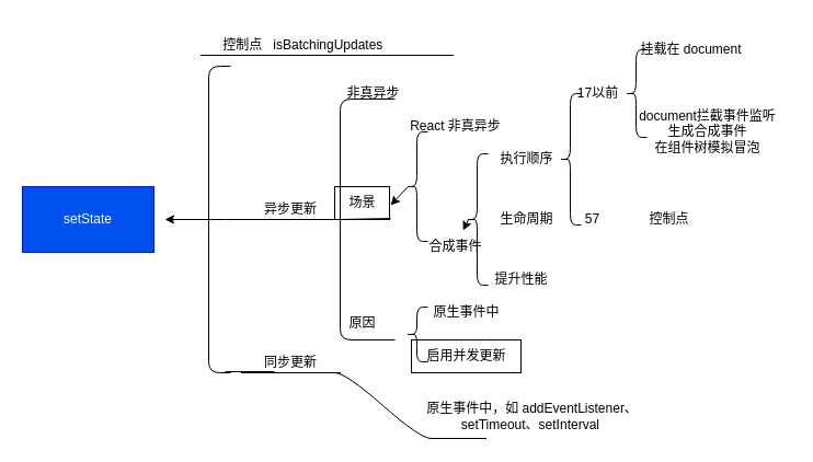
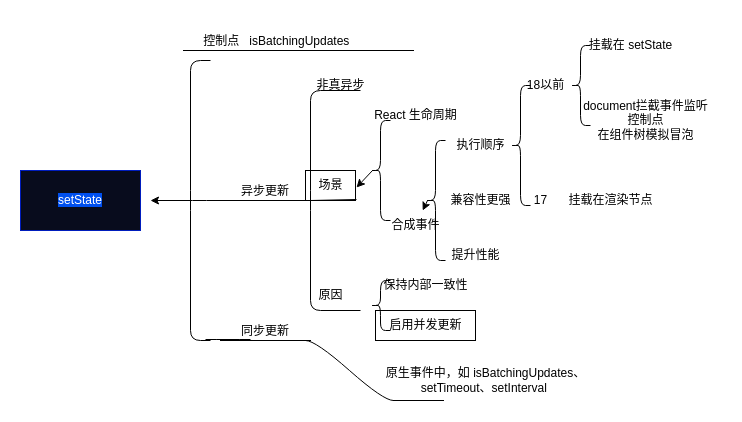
  <mxCell id="0" />
  <mxCell id="1" parent="0" />
- <mxCell id="2" value="&lt;font style=&quot;background-color: rgb(0, 80, 239);&quot;&gt;setState&lt;/font&gt;" style="rounded=0;whiteSpace=wrap;html=1;fillColor=#0050ef;strokeColor=#001DBC;fontColor=#ffffff;" vertex="1" parent="1"><mxGeometry x="20" y="170" width="120" height="60" as="geometry" /></mxCell>
+ <mxCell id="2" value="&lt;font style=&quot;background-color: rgb(0, 80, 239);&quot;&gt;setState&lt;/font&gt;" style="rounded=0;whiteSpace=wrap;html=1;fillColor=#080c1d;strokeColor=#001DBC;fontColor=#ffffff;" vertex="1" parent="1"><mxGeometry x="20" y="170" width="120" height="60" as="geometry" /></mxCell>
  <mxCell id="3" style="edgeStyle=none;html=1;exitX=0.1;exitY=0.5;exitDx=0;exitDy=0;exitPerimeter=0;strokeColor=#000000;" edge="1" parent="1" source="4"><mxGeometry relative="1" as="geometry"><mxPoint x="150" y="200" as="targetPoint" /></mxGeometry></mxCell>
  <mxCell id="4" value="" style="shape=curlyBracket;whiteSpace=wrap;html=1;rounded=1;labelPosition=left;verticalLabelPosition=middle;align=right;verticalAlign=middle;size=0;strokeColor=#000000;" vertex="1" parent="1"><mxGeometry x="190" y="60" width="20" height="280" as="geometry" /></mxCell>
  <mxCell id="5" value="&lt;font color=&quot;#000000&quot;&gt;控制点&amp;nbsp; &amp;nbsp;isBatchingUpdates&amp;nbsp; &amp;nbsp; &amp;nbsp; &amp;nbsp; &amp;nbsp; &amp;nbsp; &amp;nbsp;&lt;/font&gt;" style="whiteSpace=wrap;html=1;shape=partialRectangle;top=0;left=0;bottom=1;right=0;points=[[0,1],[1,1]];fillColor=none;align=center;verticalAlign=bottom;routingCenterY=0.5;snapToPoint=1;recursiveResize=0;autosize=1;treeFolding=1;treeMoving=1;newEdgeStyle={&quot;edgeStyle&quot;:&quot;entityRelationEdgeStyle&quot;,&quot;startArrow&quot;:&quot;none&quot;,&quot;endArrow&quot;:&quot;none&quot;,&quot;segment&quot;:10,&quot;curved&quot;:1,&quot;sourcePerimeterSpacing&quot;:0,&quot;targetPerimeterSpacing&quot;:0};strokeColor=#000000;" vertex="1" parent="1"><mxGeometry x="183" y="20" width="230" height="30" as="geometry" /></mxCell>
  <mxCell id="6" value="&lt;font color=&quot;#000000&quot;&gt;异步更新&lt;/font&gt;" style="whiteSpace=wrap;html=1;shape=partialRectangle;top=0;left=0;bottom=1;right=0;points=[[0,1],[1,1]];fillColor=none;align=center;verticalAlign=bottom;routingCenterY=0.5;snapToPoint=1;recursiveResize=0;autosize=1;treeFolding=1;treeMoving=1;newEdgeStyle={&quot;edgeStyle&quot;:&quot;entityRelationEdgeStyle&quot;,&quot;startArrow&quot;:&quot;none&quot;,&quot;endArrow&quot;:&quot;none&quot;,&quot;segment&quot;:10,&quot;curved&quot;:1,&quot;sourcePerimeterSpacing&quot;:0,&quot;targetPerimeterSpacing&quot;:0};strokeColor=#000000;" vertex="1" parent="1"><mxGeometry x="220" y="170" width="90" height="30" as="geometry" /></mxCell>
  <mxCell id="7" value="" style="edgeStyle=entityRelationEdgeStyle;startArrow=none;endArrow=none;segment=10;curved=1;sourcePerimeterSpacing=0;targetPerimeterSpacing=0;exitX=0.1;exitY=0.5;exitDx=0;exitDy=0;exitPerimeter=0;strokeColor=#000000;" edge="1" target="6" parent="1" source="4"><mxGeometry relative="1" as="geometry"><mxPoint x="290" y="220" as="sourcePoint" /></mxGeometry></mxCell>
  <mxCell id="8" value="&lt;font color=&quot;#000000&quot;&gt;同步更新&lt;/font&gt;" style="whiteSpace=wrap;html=1;shape=partialRectangle;top=0;left=0;bottom=1;right=0;points=[[0,1],[1,1]];fillColor=none;align=center;verticalAlign=bottom;routingCenterY=0.5;snapToPoint=1;recursiveResize=0;autosize=1;treeFolding=1;treeMoving=1;newEdgeStyle={&quot;edgeStyle&quot;:&quot;entityRelationEdgeStyle&quot;,&quot;startArrow&quot;:&quot;none&quot;,&quot;endArrow&quot;:&quot;none&quot;,&quot;segment&quot;:10,&quot;curved&quot;:1,&quot;sourcePerimeterSpacing&quot;:0,&quot;targetPerimeterSpacing&quot;:0};strokeColor=#000000;" vertex="1" parent="1"><mxGeometry x="220" y="310" width="90" height="30" as="geometry" /></mxCell>
  <mxCell id="9" value="" style="edgeStyle=entityRelationEdgeStyle;startArrow=none;endArrow=none;segment=10;curved=1;sourcePerimeterSpacing=0;targetPerimeterSpacing=0;strokeColor=#000000;" edge="1" parent="1"><mxGeometry relative="1" as="geometry"><mxPoint x="205" y="339" as="sourcePoint" /><mxPoint x="250" y="339" as="targetPoint" /></mxGeometry></mxCell>
  <mxCell id="10" style="edgeStyle=entityRelationEdgeStyle;html=1;startArrow=none;endArrow=none;segment=10;curved=1;sourcePerimeterSpacing=0;targetPerimeterSpacing=0;exitX=1;exitY=1;exitDx=0;exitDy=0;entryX=0.689;entryY=1;entryDx=0;entryDy=0;entryPerimeter=0;strokeColor=#000000;" edge="1" parent="1" source="8" target="8"><mxGeometry relative="1" as="geometry" /></mxCell>
  <mxCell id="11" value="" style="shape=curlyBracket;whiteSpace=wrap;html=1;rounded=1;labelPosition=left;verticalLabelPosition=middle;align=right;verticalAlign=middle;size=0;strokeColor=#000000;" vertex="1" parent="1"><mxGeometry x="310" y="90" width="50" height="220" as="geometry" /></mxCell>
  <mxCell id="12" value="&lt;font color=&quot;#000000&quot;&gt;非真异步&lt;/font&gt;" style="text;html=1;align=center;verticalAlign=middle;resizable=0;points=[];autosize=1;strokeColor=none;fillColor=none;" vertex="1" parent="1"><mxGeometry x="305" y="70" width="70" height="30" as="geometry" /></mxCell>
  <mxCell id="13" value="" style="endArrow=none;html=1;entryX=1.02;entryY=0.967;entryDx=0;entryDy=0;entryPerimeter=0;" edge="1" parent="1" target="14"><mxGeometry width="50" height="50" relative="1" as="geometry"><mxPoint x="310" y="200" as="sourcePoint" /><mxPoint x="370" y="200" as="targetPoint" /></mxGeometry></mxCell>
  <mxCell id="14" value="&lt;font color=&quot;#000000&quot;&gt;场景&lt;/font&gt;" style="text;html=1;align=center;verticalAlign=middle;resizable=0;points=[];autosize=1;strokeColor=default;fillColor=none;" vertex="1" parent="1"><mxGeometry x="305" y="170" width="50" height="30" as="geometry" /></mxCell>
  <mxCell id="15" value="&lt;font color=&quot;#000000&quot;&gt;原因&lt;/font&gt;" style="text;html=1;align=center;verticalAlign=middle;resizable=0;points=[];autosize=1;strokeColor=none;fillColor=none;" vertex="1" parent="1"><mxGeometry x="305" y="280" width="50" height="30" as="geometry" /></mxCell>
  <mxCell id="16" style="edgeStyle=none;html=1;exitX=0.1;exitY=0.5;exitDx=0;exitDy=0;exitPerimeter=0;entryX=1.02;entryY=0.567;entryDx=0;entryDy=0;entryPerimeter=0;" edge="1" parent="1" source="17" target="14"><mxGeometry relative="1" as="geometry" /></mxCell>
  <mxCell id="17" value="" style="shape=curlyBracket;whiteSpace=wrap;html=1;rounded=1;labelPosition=left;verticalLabelPosition=middle;align=right;verticalAlign=middle;strokeColor=#000000;" vertex="1" parent="1"><mxGeometry x="370" y="120" width="20" height="100" as="geometry" /></mxCell>
- <mxCell id="18" value="&lt;font color=&quot;#000000&quot;&gt;React 非真异步&lt;/font&gt;" style="text;html=1;align=center;verticalAlign=middle;resizable=0;points=[];autosize=1;strokeColor=none;fillColor=none;" vertex="1" parent="1"><mxGeometry x="360" y="100" width="110" height="30" as="geometry" /></mxCell>
+ <mxCell id="18" value="&lt;font color=&quot;#000000&quot;&gt;React 生命周期&lt;/font&gt;" style="text;html=1;align=center;verticalAlign=middle;resizable=0;points=[];autosize=1;strokeColor=none;fillColor=none;" vertex="1" parent="1"><mxGeometry x="360" y="100" width="110" height="30" as="geometry" /></mxCell>
  <mxCell id="19" value="&lt;font color=&quot;#000000&quot;&gt;合成事件&lt;/font&gt;" style="text;html=1;align=center;verticalAlign=middle;resizable=0;points=[];autosize=1;strokeColor=none;fillColor=none;" vertex="1" parent="1"><mxGeometry x="380" y="210" width="70" height="30" as="geometry" /></mxCell>
  <mxCell id="20" value="" style="shape=curlyBracket;whiteSpace=wrap;html=1;rounded=1;labelPosition=left;verticalLabelPosition=middle;align=right;verticalAlign=middle;strokeColor=#000000;" vertex="1" parent="1"><mxGeometry x="370" y="280" width="20" height="50" as="geometry" /></mxCell>
- <mxCell id="21" value="&lt;font color=&quot;#000000&quot;&gt;原生事件中&lt;/font&gt;" style="text;html=1;align=center;verticalAlign=middle;resizable=0;points=[];autosize=1;strokeColor=none;fillColor=none;" vertex="1" parent="1"><mxGeometry x="370" y="270" width="110" height="30" as="geometry" /></mxCell>
+ <mxCell id="21" value="&lt;font color=&quot;#000000&quot;&gt;保持内部一致性&lt;/font&gt;" style="text;html=1;align=center;verticalAlign=middle;resizable=0;points=[];autosize=1;strokeColor=none;fillColor=none;" vertex="1" parent="1"><mxGeometry x="370" y="270" width="110" height="30" as="geometry" /></mxCell>
  <mxCell id="22" value="&lt;font color=&quot;#000000&quot;&gt;启用并发更新&lt;/font&gt;" style="text;html=1;align=center;verticalAlign=middle;resizable=0;points=[];autosize=1;strokeColor=default;fillColor=none;" vertex="1" parent="1"><mxGeometry x="375" y="310" width="100" height="30" as="geometry" /></mxCell>
  <mxCell id="23" style="edgeStyle=none;html=1;exitX=0.1;exitY=0.5;exitDx=0;exitDy=0;exitPerimeter=0;" edge="1" parent="1" source="24" target="19"><mxGeometry relative="1" as="geometry" /></mxCell>
  <mxCell id="24" value="" style="shape=curlyBracket;whiteSpace=wrap;html=1;rounded=1;labelPosition=left;verticalLabelPosition=middle;align=right;verticalAlign=middle;strokeColor=#000000;" vertex="1" parent="1"><mxGeometry x="425" y="140" width="20" height="120" as="geometry" /></mxCell>
  <mxCell id="25" value="&lt;font color=&quot;#000000&quot;&gt;执行顺序&lt;/font&gt;" style="text;html=1;align=center;verticalAlign=middle;resizable=0;points=[];autosize=1;strokeColor=none;fillColor=none;" vertex="1" parent="1"><mxGeometry x="445" y="130" width="70" height="30" as="geometry" /></mxCell>
- <mxCell id="26" value="&lt;font color=&quot;#000000&quot;&gt;生命周期&lt;/font&gt;" style="text;html=1;align=center;verticalAlign=middle;resizable=0;points=[];autosize=1;strokeColor=none;fillColor=none;" vertex="1" parent="1"><mxGeometry x="440" y="185" width="80" height="30" as="geometry" /></mxCell>
+ <mxCell id="26" value="&lt;font color=&quot;#000000&quot;&gt;兼容性更强&lt;/font&gt;" style="text;html=1;align=center;verticalAlign=middle;resizable=0;points=[];autosize=1;strokeColor=none;fillColor=none;" vertex="1" parent="1"><mxGeometry x="440" y="185" width="80" height="30" as="geometry" /></mxCell>
  <mxCell id="27" value="&lt;font color=&quot;#000000&quot;&gt;提升性能&lt;/font&gt;" style="text;html=1;align=center;verticalAlign=middle;resizable=0;points=[];autosize=1;strokeColor=none;fillColor=none;" vertex="1" parent="1"><mxGeometry x="440" y="240" width="70" height="30" as="geometry" /></mxCell>
  <mxCell id="28" value="" style="shape=curlyBracket;whiteSpace=wrap;html=1;rounded=1;labelPosition=left;verticalLabelPosition=middle;align=right;verticalAlign=middle;labelBackgroundColor=#0050EF;strokeColor=#000000;fontColor=#FFFFFF;fillColor=#080C1D;size=0.5;" vertex="1" parent="1"><mxGeometry x="510" y="85" width="20" height="120" as="geometry" /></mxCell>
- <mxCell id="29" value="17以前" style="text;html=1;align=center;verticalAlign=middle;resizable=0;points=[];autosize=1;strokeColor=none;fillColor=none;fontColor=#000000;" vertex="1" parent="1"><mxGeometry x="515" y="70" width="60" height="30" as="geometry" /></mxCell>
- <mxCell id="30" value="57" style="text;html=1;align=center;verticalAlign=middle;resizable=0;points=[];autosize=1;strokeColor=none;fillColor=none;fontColor=#000000;" vertex="1" parent="1"><mxGeometry x="520" y="185" width="40" height="30" as="geometry" /></mxCell>
+ <mxCell id="29" value="18以前" style="text;html=1;align=center;verticalAlign=middle;resizable=0;points=[];autosize=1;strokeColor=none;fillColor=none;fontColor=#000000;" vertex="1" parent="1"><mxGeometry x="515" y="70" width="60" height="30" as="geometry" /></mxCell>
+ <mxCell id="30" value="17" style="text;html=1;align=center;verticalAlign=middle;resizable=0;points=[];autosize=1;strokeColor=none;fillColor=none;fontColor=#000000;" vertex="1" parent="1"><mxGeometry x="520" y="185" width="40" height="30" as="geometry" /></mxCell>
  <mxCell id="31" value="" style="shape=curlyBracket;whiteSpace=wrap;html=1;rounded=1;labelPosition=left;verticalLabelPosition=middle;align=right;verticalAlign=middle;labelBackgroundColor=none;strokeColor=#000000;fontColor=#000000;fillColor=#080C1D;" vertex="1" parent="1"><mxGeometry x="570" y="45" width="20" height="80" as="geometry" /></mxCell>
- <mxCell id="32" value="挂载在 document" style="text;html=1;align=center;verticalAlign=middle;resizable=0;points=[];autosize=1;strokeColor=none;fillColor=none;fontColor=#000000;" vertex="1" parent="1"><mxGeometry x="570" y="30" width="120" height="30" as="geometry" /></mxCell>
- <mxCell id="33" value="document拦截事件监听&lt;br&gt;生成合成事件&lt;br&gt;在组件树模拟冒泡" style="text;html=1;align=center;verticalAlign=middle;resizable=0;points=[];autosize=1;strokeColor=none;fillColor=none;fontColor=#000000;" vertex="1" parent="1"><mxGeometry x="570" y="90" width="150" height="60" as="geometry" /></mxCell>
- <mxCell id="34" value="控制点" style="text;html=1;align=center;verticalAlign=middle;resizable=0;points=[];autosize=1;strokeColor=none;fillColor=none;fontColor=#000000;" vertex="1" parent="1"><mxGeometry x="555" y="185" width="110" height="30" as="geometry" /></mxCell>
+ <mxCell id="32" value="挂载在 setState" style="text;html=1;align=center;verticalAlign=middle;resizable=0;points=[];autosize=1;strokeColor=none;fillColor=none;fontColor=#000000;" vertex="1" parent="1"><mxGeometry x="570" y="30" width="120" height="30" as="geometry" /></mxCell>
+ <mxCell id="33" value="document拦截事件监听&lt;br&gt;控制点&lt;br&gt;在组件树模拟冒泡" style="text;html=1;align=center;verticalAlign=middle;resizable=0;points=[];autosize=1;strokeColor=none;fillColor=none;fontColor=#000000;" vertex="1" parent="1"><mxGeometry x="570" y="90" width="150" height="60" as="geometry" /></mxCell>
+ <mxCell id="34" value="挂载在渲染节点" style="text;html=1;align=center;verticalAlign=middle;resizable=0;points=[];autosize=1;strokeColor=none;fillColor=none;fontColor=#000000;" vertex="1" parent="1"><mxGeometry x="555" y="185" width="110" height="30" as="geometry" /></mxCell>
  <mxCell id="35" value="" style="whiteSpace=wrap;html=1;shape=partialRectangle;top=0;left=0;bottom=1;right=0;points=[[0,1],[1,1]];fillColor=none;align=center;verticalAlign=bottom;routingCenterY=0.5;snapToPoint=1;recursiveResize=0;autosize=1;treeFolding=1;treeMoving=1;newEdgeStyle={&quot;edgeStyle&quot;:&quot;entityRelationEdgeStyle&quot;,&quot;startArrow&quot;:&quot;none&quot;,&quot;endArrow&quot;:&quot;none&quot;,&quot;segment&quot;:10,&quot;curved&quot;:1,&quot;sourcePerimeterSpacing&quot;:0,&quot;targetPerimeterSpacing&quot;:0};labelBackgroundColor=none;strokeColor=#000000;fontColor=#000000;" vertex="1" parent="1"><mxGeometry x="393" y="360" width="50" height="40" as="geometry" /></mxCell>
  <mxCell id="36" value="" style="edgeStyle=entityRelationEdgeStyle;startArrow=none;endArrow=none;segment=10;curved=1;sourcePerimeterSpacing=0;targetPerimeterSpacing=0;strokeColor=#000000;fontColor=#000000;" edge="1" target="35" parent="1"><mxGeometry relative="1" as="geometry"><mxPoint x="305" y="340" as="sourcePoint" /></mxGeometry></mxCell>
- <mxCell id="37" value="原生事件中，如 addEventListener、&lt;br&gt;setTimeout、setInterval&amp;nbsp;" style="text;html=1;align=center;verticalAlign=middle;resizable=0;points=[];autosize=1;strokeColor=none;fillColor=none;fontColor=#000000;" vertex="1" parent="1"><mxGeometry x="375" y="360" width="220" height="40" as="geometry" /></mxCell>
+ <mxCell id="37" value="原生事件中，如 isBatchingUpdates、&lt;br&gt;setTimeout、setInterval&amp;nbsp;" style="text;html=1;align=center;verticalAlign=middle;resizable=0;points=[];autosize=1;strokeColor=none;fillColor=none;fontColor=#000000;" vertex="1" parent="1"><mxGeometry x="375" y="360" width="220" height="40" as="geometry" /></mxCell>
